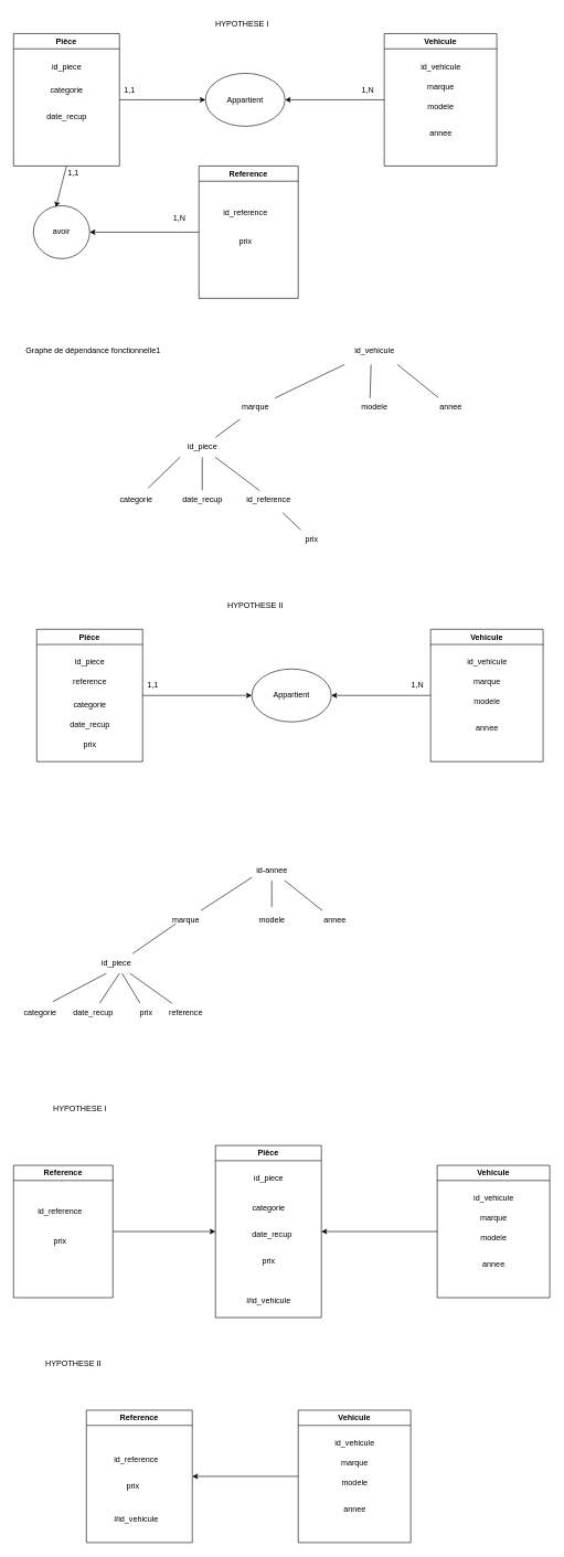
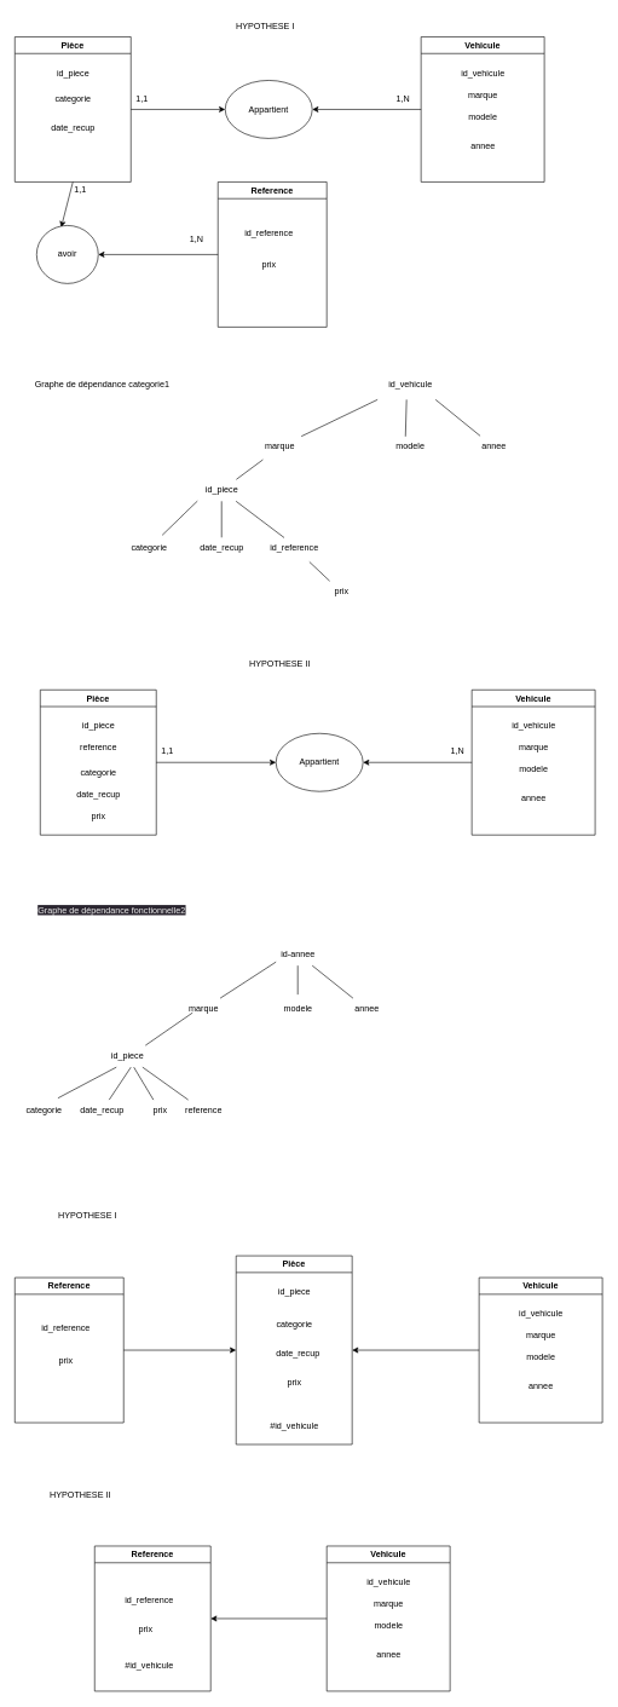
  <mxCell id="0" />
  <mxCell id="1" parent="0" />
  <mxCell id="2" style="edgeStyle=none;html=1;exitX=1;exitY=0.5;exitDx=0;exitDy=0;entryX=0;entryY=0.5;entryDx=0;entryDy=0;" edge="1" parent="1" source="4" target="14"><mxGeometry relative="1" as="geometry" /></mxCell>
  <mxCell id="3" style="edgeStyle=none;html=1;exitX=0.5;exitY=1;exitDx=0;exitDy=0;entryX=0.398;entryY=0.033;entryDx=0;entryDy=0;entryPerimeter=0;" edge="1" parent="1" source="4" target="19"><mxGeometry relative="1" as="geometry" /></mxCell>
  <mxCell id="4" value="Pièce" style="swimlane;whiteSpace=wrap;html=1;" vertex="1" parent="1"><mxGeometry x="20" y="50" width="160" height="200" as="geometry" /></mxCell>
  <mxCell id="5" value="categorie" style="text;html=1;align=center;verticalAlign=middle;resizable=0;points=[];autosize=1;strokeColor=none;fillColor=none;" vertex="1" parent="4"><mxGeometry x="45" y="70" width="70" height="30" as="geometry" /></mxCell>
  <mxCell id="6" value="date_recup" style="text;html=1;align=center;verticalAlign=middle;resizable=0;points=[];autosize=1;strokeColor=none;fillColor=none;" vertex="1" parent="4"><mxGeometry x="40" y="110" width="80" height="30" as="geometry" /></mxCell>
  <mxCell id="7" value="id_piece" style="text;html=1;align=center;verticalAlign=middle;resizable=0;points=[];autosize=1;strokeColor=none;fillColor=none;" vertex="1" parent="4"><mxGeometry x="45" y="35" width="70" height="30" as="geometry" /></mxCell>
  <mxCell id="8" style="edgeStyle=none;html=1;exitX=0;exitY=0.5;exitDx=0;exitDy=0;entryX=1;entryY=0.5;entryDx=0;entryDy=0;" edge="1" parent="1" source="9" target="14"><mxGeometry relative="1" as="geometry" /></mxCell>
  <mxCell id="9" value="Vehicule" style="swimlane;whiteSpace=wrap;html=1;" vertex="1" parent="1"><mxGeometry x="580" y="50" width="170" height="200" as="geometry" /></mxCell>
  <mxCell id="10" value="id_vehicule" style="text;html=1;align=center;verticalAlign=middle;resizable=0;points=[];autosize=1;strokeColor=none;fillColor=none;" vertex="1" parent="9"><mxGeometry x="45" y="35" width="80" height="30" as="geometry" /></mxCell>
  <mxCell id="11" value="marque" style="text;html=1;align=center;verticalAlign=middle;resizable=0;points=[];autosize=1;strokeColor=none;fillColor=none;" vertex="1" parent="9"><mxGeometry x="55" y="65" width="60" height="30" as="geometry" /></mxCell>
  <mxCell id="12" value="modele" style="text;html=1;align=center;verticalAlign=middle;resizable=0;points=[];autosize=1;strokeColor=none;fillColor=none;" vertex="1" parent="9"><mxGeometry x="55" y="95" width="60" height="30" as="geometry" /></mxCell>
  <mxCell id="13" value="annee" style="text;html=1;align=center;verticalAlign=middle;resizable=0;points=[];autosize=1;strokeColor=none;fillColor=none;" vertex="1" parent="9"><mxGeometry x="55" y="135" width="60" height="30" as="geometry" /></mxCell>
  <mxCell id="14" value="Appartient" style="ellipse;whiteSpace=wrap;html=1;" vertex="1" parent="1"><mxGeometry x="310" y="110" width="120" height="80" as="geometry" /></mxCell>
  <mxCell id="15" style="edgeStyle=none;html=1;exitX=0;exitY=0.5;exitDx=0;exitDy=0;" edge="1" parent="1" source="16" target="19"><mxGeometry relative="1" as="geometry" /></mxCell>
  <mxCell id="16" value="Reference" style="swimlane;whiteSpace=wrap;html=1;" vertex="1" parent="1"><mxGeometry x="300" y="250" width="150" height="200" as="geometry" /></mxCell>
  <mxCell id="17" value="id_reference" style="text;html=1;align=center;verticalAlign=middle;resizable=0;points=[];autosize=1;strokeColor=none;fillColor=none;" vertex="1" parent="16"><mxGeometry x="25" y="55" width="90" height="30" as="geometry" /></mxCell>
  <mxCell id="18" value="prix" style="text;html=1;align=center;verticalAlign=middle;resizable=0;points=[];autosize=1;strokeColor=none;fillColor=none;" vertex="1" parent="16"><mxGeometry x="50" y="100" width="40" height="30" as="geometry" /></mxCell>
  <mxCell id="19" value="avoir" style="ellipse;whiteSpace=wrap;html=1;" vertex="1" parent="1"><mxGeometry x="50" y="310" width="85" height="80" as="geometry" /></mxCell>
  <mxCell id="20" value="HYPOTHESE I" style="text;html=1;align=center;verticalAlign=middle;resizable=0;points=[];autosize=1;strokeColor=none;fillColor=none;" vertex="1" parent="1"><mxGeometry x="315" y="20" width="100" height="30" as="geometry" /></mxCell>
  <mxCell id="21" style="edgeStyle=none;html=1;exitX=1;exitY=0.5;exitDx=0;exitDy=0;entryX=0;entryY=0.5;entryDx=0;entryDy=0;" edge="1" parent="1" source="22" target="28"><mxGeometry relative="1" as="geometry" /></mxCell>
  <mxCell id="22" value="Pièce" style="swimlane;whiteSpace=wrap;html=1;" vertex="1" parent="1"><mxGeometry x="55" y="950" width="160" height="200" as="geometry" /></mxCell>
  <mxCell id="23" value="date_recup" style="text;html=1;align=center;verticalAlign=middle;resizable=0;points=[];autosize=1;strokeColor=none;fillColor=none;" vertex="1" parent="22"><mxGeometry x="40" y="130" width="80" height="30" as="geometry" /></mxCell>
  <mxCell id="24" value="id_piece" style="text;html=1;align=center;verticalAlign=middle;resizable=0;points=[];autosize=1;strokeColor=none;fillColor=none;" vertex="1" parent="22"><mxGeometry x="45" y="35" width="70" height="30" as="geometry" /></mxCell>
  <mxCell id="25" value="prix" style="text;html=1;align=center;verticalAlign=middle;resizable=0;points=[];autosize=1;strokeColor=none;fillColor=none;" vertex="1" parent="22"><mxGeometry x="60" y="160" width="40" height="30" as="geometry" /></mxCell>
  <mxCell id="26" value="reference" style="text;html=1;align=center;verticalAlign=middle;resizable=0;points=[];autosize=1;strokeColor=none;fillColor=none;" vertex="1" parent="22"><mxGeometry x="45" y="65" width="70" height="30" as="geometry" /></mxCell>
  <mxCell id="27" value="categorie" style="text;html=1;align=center;verticalAlign=middle;resizable=0;points=[];autosize=1;strokeColor=none;fillColor=none;" vertex="1" parent="22"><mxGeometry x="45" y="100" width="70" height="30" as="geometry" /></mxCell>
  <mxCell id="28" value="Appartient" style="ellipse;whiteSpace=wrap;html=1;" vertex="1" parent="1"><mxGeometry x="380" y="1010" width="120" height="80" as="geometry" /></mxCell>
  <mxCell id="29" style="edgeStyle=none;html=1;exitX=0;exitY=0.5;exitDx=0;exitDy=0;entryX=1;entryY=0.5;entryDx=0;entryDy=0;" edge="1" parent="1" source="30" target="28"><mxGeometry relative="1" as="geometry" /></mxCell>
  <mxCell id="30" value="Vehicule" style="swimlane;whiteSpace=wrap;html=1;" vertex="1" parent="1"><mxGeometry x="650" y="950" width="170" height="200" as="geometry" /></mxCell>
  <mxCell id="31" value="id_vehicule" style="text;html=1;align=center;verticalAlign=middle;resizable=0;points=[];autosize=1;strokeColor=none;fillColor=none;" vertex="1" parent="30"><mxGeometry x="45" y="35" width="80" height="30" as="geometry" /></mxCell>
  <mxCell id="32" value="marque" style="text;html=1;align=center;verticalAlign=middle;resizable=0;points=[];autosize=1;strokeColor=none;fillColor=none;" vertex="1" parent="30"><mxGeometry x="55" y="65" width="60" height="30" as="geometry" /></mxCell>
  <mxCell id="33" value="modele" style="text;html=1;align=center;verticalAlign=middle;resizable=0;points=[];autosize=1;strokeColor=none;fillColor=none;" vertex="1" parent="30"><mxGeometry x="55" y="95" width="60" height="30" as="geometry" /></mxCell>
  <mxCell id="34" value="annee" style="text;html=1;align=center;verticalAlign=middle;resizable=0;points=[];autosize=1;strokeColor=none;fillColor=none;" vertex="1" parent="30"><mxGeometry x="55" y="135" width="60" height="30" as="geometry" /></mxCell>
  <mxCell id="35" value="HYPOTHESE II" style="text;html=1;align=center;verticalAlign=middle;resizable=0;points=[];autosize=1;strokeColor=none;fillColor=none;" vertex="1" parent="1"><mxGeometry x="330" y="900" width="110" height="30" as="geometry" /></mxCell>
  <mxCell id="36" value="1,1" style="text;html=1;align=center;verticalAlign=middle;resizable=0;points=[];autosize=1;strokeColor=none;fillColor=none;" vertex="1" parent="1"><mxGeometry x="175" y="120" width="40" height="30" as="geometry" /></mxCell>
  <mxCell id="37" value="1,N" style="text;html=1;align=center;verticalAlign=middle;resizable=0;points=[];autosize=1;strokeColor=none;fillColor=none;" vertex="1" parent="1"><mxGeometry x="535" y="120" width="40" height="30" as="geometry" /></mxCell>
  <mxCell id="38" value="1,1" style="text;html=1;align=center;verticalAlign=middle;resizable=0;points=[];autosize=1;strokeColor=none;fillColor=none;" vertex="1" parent="1"><mxGeometry x="90" y="245" width="40" height="30" as="geometry" /></mxCell>
  <mxCell id="39" value="1,N" style="text;html=1;align=center;verticalAlign=middle;resizable=0;points=[];autosize=1;strokeColor=none;fillColor=none;" vertex="1" parent="1"><mxGeometry x="250" y="315" width="40" height="30" as="geometry" /></mxCell>
  <mxCell id="40" value="1,1" style="text;html=1;align=center;verticalAlign=middle;resizable=0;points=[];autosize=1;strokeColor=none;fillColor=none;" vertex="1" parent="1"><mxGeometry x="210" y="1020" width="40" height="30" as="geometry" /></mxCell>
  <mxCell id="41" value="1,N" style="text;html=1;align=center;verticalAlign=middle;resizable=0;points=[];autosize=1;strokeColor=none;fillColor=none;" vertex="1" parent="1"><mxGeometry x="610" y="1020" width="40" height="30" as="geometry" /></mxCell>
- <mxCell id="42" value="Graphe de dépendance fonctionnelle1" style="text;html=1;align=center;verticalAlign=middle;resizable=0;points=[];autosize=1;strokeColor=none;fillColor=none;" vertex="1" parent="1"><mxGeometry x="25" y="515" width="230" height="30" as="geometry" /></mxCell>
+ <mxCell id="42" value="Graphe de dépendance categorie1" style="text;html=1;align=center;verticalAlign=middle;resizable=0;points=[];autosize=1;strokeColor=none;fillColor=none;" vertex="1" parent="1"><mxGeometry x="25" y="515" width="230" height="30" as="geometry" /></mxCell>
  <mxCell id="43" value="id_piece" style="text;html=1;align=center;verticalAlign=middle;resizable=0;points=[];autosize=1;strokeColor=none;fillColor=none;" vertex="1" parent="1"><mxGeometry x="270" y="660" width="70" height="30" as="geometry" /></mxCell>
  <mxCell id="44" value="categorie" style="text;html=1;align=center;verticalAlign=middle;resizable=0;points=[];autosize=1;strokeColor=none;fillColor=none;" vertex="1" parent="1"><mxGeometry x="170" y="740" width="70" height="30" as="geometry" /></mxCell>
  <mxCell id="45" value="date_recup" style="text;html=1;align=center;verticalAlign=middle;resizable=0;points=[];autosize=1;strokeColor=none;fillColor=none;" vertex="1" parent="1"><mxGeometry x="265" y="740" width="80" height="30" as="geometry" /></mxCell>
  <mxCell id="46" value="id_vehicule" style="text;html=1;align=center;verticalAlign=middle;resizable=0;points=[];autosize=1;strokeColor=none;fillColor=none;" vertex="1" parent="1"><mxGeometry x="525" y="515" width="80" height="30" as="geometry" /></mxCell>
  <mxCell id="47" value="marque" style="text;html=1;align=center;verticalAlign=middle;resizable=0;points=[];autosize=1;strokeColor=none;fillColor=none;" vertex="1" parent="1"><mxGeometry x="355" y="600" width="60" height="30" as="geometry" /></mxCell>
  <mxCell id="48" value="modele" style="text;html=1;align=center;verticalAlign=middle;resizable=0;points=[];autosize=1;strokeColor=none;fillColor=none;" vertex="1" parent="1"><mxGeometry x="535" y="600" width="60" height="30" as="geometry" /></mxCell>
  <mxCell id="49" value="annee" style="text;html=1;align=center;verticalAlign=middle;resizable=0;points=[];autosize=1;strokeColor=none;fillColor=none;" vertex="1" parent="1"><mxGeometry x="650" y="600" width="60" height="30" as="geometry" /></mxCell>
  <mxCell id="50" value="id_reference" style="text;html=1;align=center;verticalAlign=middle;resizable=0;points=[];autosize=1;strokeColor=none;fillColor=none;" vertex="1" parent="1"><mxGeometry x="360" y="740" width="90" height="30" as="geometry" /></mxCell>
  <mxCell id="51" value="prix" style="text;html=1;align=center;verticalAlign=middle;resizable=0;points=[];autosize=1;strokeColor=none;fillColor=none;" vertex="1" parent="1"><mxGeometry x="450" y="800" width="40" height="30" as="geometry" /></mxCell>
  <mxCell id="52" value="" style="endArrow=none;html=1;entryX=0.117;entryY=1.092;entryDx=0;entryDy=0;entryPerimeter=0;" edge="1" parent="1" source="43" target="47"><mxGeometry width="50" height="50" relative="1" as="geometry"><mxPoint x="395" y="585" as="sourcePoint" /><mxPoint x="350" y="640" as="targetPoint" /></mxGeometry></mxCell>
  <mxCell id="53" value="" style="endArrow=none;html=1;exitX=0.759;exitY=-0.107;exitDx=0;exitDy=0;exitPerimeter=0;entryX=0.025;entryY=0.99;entryDx=0;entryDy=0;entryPerimeter=0;" edge="1" parent="1" source="44" target="43"><mxGeometry width="50" height="50" relative="1" as="geometry"><mxPoint x="230" y="670" as="sourcePoint" /><mxPoint x="280" y="620" as="targetPoint" /></mxGeometry></mxCell>
  <mxCell id="54" value="" style="endArrow=none;html=1;" edge="1" parent="1" source="47"><mxGeometry width="50" height="50" relative="1" as="geometry"><mxPoint x="460" y="520" as="sourcePoint" /><mxPoint x="520" y="550" as="targetPoint" /></mxGeometry></mxCell>
  <mxCell id="55" value="" style="endArrow=none;html=1;" edge="1" parent="1" source="45" target="43"><mxGeometry width="50" height="50" relative="1" as="geometry"><mxPoint x="350" y="670" as="sourcePoint" /><mxPoint x="400" y="620" as="targetPoint" /></mxGeometry></mxCell>
  <mxCell id="56" value="" style="endArrow=none;html=1;exitX=0.348;exitY=0.009;exitDx=0;exitDy=0;exitPerimeter=0;" edge="1" parent="1" source="50" target="43"><mxGeometry width="50" height="50" relative="1" as="geometry"><mxPoint x="350" y="670" as="sourcePoint" /><mxPoint x="400" y="620" as="targetPoint" /></mxGeometry></mxCell>
  <mxCell id="57" value="" style="endArrow=none;html=1;exitX=0.392;exitY=0.027;exitDx=0;exitDy=0;exitPerimeter=0;" edge="1" parent="1" source="48"><mxGeometry width="50" height="50" relative="1" as="geometry"><mxPoint x="560" y="520" as="sourcePoint" /><mxPoint x="560" y="550" as="targetPoint" /></mxGeometry></mxCell>
  <mxCell id="58" value="" style="endArrow=none;html=1;" edge="1" parent="1" source="49"><mxGeometry width="50" height="50" relative="1" as="geometry"><mxPoint x="540" y="530" as="sourcePoint" /><mxPoint x="600" y="550" as="targetPoint" /></mxGeometry></mxCell>
  <mxCell id="59" value="" style="endArrow=none;html=1;entryX=0.734;entryY=1.12;entryDx=0;entryDy=0;entryPerimeter=0;" edge="1" parent="1" source="51" target="50"><mxGeometry width="50" height="50" relative="1" as="geometry"><mxPoint x="350" y="700" as="sourcePoint" /><mxPoint x="400" y="650" as="targetPoint" /></mxGeometry></mxCell>
+ <mxCell id="60" value="&lt;span style=&quot;color: rgb(240, 240, 240); font-family: Helvetica; font-size: 12px; font-style: normal; font-variant-ligatures: normal; font-variant-caps: normal; font-weight: 400; letter-spacing: normal; orphans: 2; text-align: center; text-indent: 0px; text-transform: none; widows: 2; word-spacing: 0px; -webkit-text-stroke-width: 0px; background-color: rgb(42, 37, 47); text-decoration-thickness: initial; text-decoration-style: initial; text-decoration-color: initial; float: none; display: inline !important;&quot;&gt;Graphe de dépendance fonctionnelle2&lt;/span&gt;" style="text;whiteSpace=wrap;html=1;" vertex="1" parent="1"><mxGeometry x="50" y="1240" width="240" height="40" as="geometry" /></mxCell>
  <mxCell id="61" value="id-annee" style="text;html=1;align=center;verticalAlign=middle;resizable=0;points=[];autosize=1;strokeColor=none;fillColor=none;" vertex="1" parent="1"><mxGeometry x="370" y="1300" width="80" height="30" as="geometry" /></mxCell>
  <mxCell id="62" value="marque" style="text;html=1;align=center;verticalAlign=middle;resizable=0;points=[];autosize=1;strokeColor=none;fillColor=none;" vertex="1" parent="1"><mxGeometry x="250" y="1375" width="60" height="30" as="geometry" /></mxCell>
  <mxCell id="63" value="modele" style="text;html=1;align=center;verticalAlign=middle;resizable=0;points=[];autosize=1;strokeColor=none;fillColor=none;" vertex="1" parent="1"><mxGeometry x="380" y="1375" width="60" height="30" as="geometry" /></mxCell>
  <mxCell id="64" value="annee" style="text;html=1;align=center;verticalAlign=middle;resizable=0;points=[];autosize=1;strokeColor=none;fillColor=none;" vertex="1" parent="1"><mxGeometry x="475" y="1375" width="60" height="30" as="geometry" /></mxCell>
  <mxCell id="65" value="id_piece" style="text;html=1;align=center;verticalAlign=middle;resizable=0;points=[];autosize=1;strokeColor=none;fillColor=none;" vertex="1" parent="1"><mxGeometry x="140" y="1440" width="70" height="30" as="geometry" /></mxCell>
  <mxCell id="66" value="categorie" style="text;html=1;align=center;verticalAlign=middle;resizable=0;points=[];autosize=1;strokeColor=none;fillColor=none;" vertex="1" parent="1"><mxGeometry x="25" y="1515" width="70" height="30" as="geometry" /></mxCell>
  <mxCell id="67" value="date_recup" style="text;html=1;align=center;verticalAlign=middle;resizable=0;points=[];autosize=1;strokeColor=none;fillColor=none;" vertex="1" parent="1"><mxGeometry x="100" y="1515" width="80" height="30" as="geometry" /></mxCell>
  <mxCell id="68" value="prix" style="text;html=1;align=center;verticalAlign=middle;resizable=0;points=[];autosize=1;strokeColor=none;fillColor=none;" vertex="1" parent="1"><mxGeometry x="200" y="1515" width="40" height="30" as="geometry" /></mxCell>
  <mxCell id="69" value="" style="endArrow=none;html=1;" edge="1" parent="1" source="62"><mxGeometry width="50" height="50" relative="1" as="geometry"><mxPoint x="330" y="1375" as="sourcePoint" /><mxPoint x="380" y="1325" as="targetPoint" /></mxGeometry></mxCell>
  <mxCell id="70" value="" style="endArrow=none;html=1;" edge="1" parent="1"><mxGeometry width="50" height="50" relative="1" as="geometry"><mxPoint x="200" y="1440" as="sourcePoint" /><mxPoint x="265" y="1395" as="targetPoint" /></mxGeometry></mxCell>
  <mxCell id="71" value="" style="endArrow=none;html=1;exitX=0.777;exitY=-0.079;exitDx=0;exitDy=0;exitPerimeter=0;" edge="1" parent="1" source="66"><mxGeometry width="50" height="50" relative="1" as="geometry"><mxPoint x="115" y="1525" as="sourcePoint" /><mxPoint x="160" y="1470" as="targetPoint" /></mxGeometry></mxCell>
  <mxCell id="72" value="" style="endArrow=none;html=1;" edge="1" parent="1" source="67"><mxGeometry width="50" height="50" relative="1" as="geometry"><mxPoint x="180" y="1510" as="sourcePoint" /><mxPoint x="180" y="1470" as="targetPoint" /></mxGeometry></mxCell>
  <mxCell id="73" value="" style="endArrow=none;html=1;" edge="1" parent="1" source="68" target="65"><mxGeometry width="50" height="50" relative="1" as="geometry"><mxPoint x="410" y="1480" as="sourcePoint" /><mxPoint x="460" y="1430" as="targetPoint" /></mxGeometry></mxCell>
  <mxCell id="74" value="" style="endArrow=none;html=1;" edge="1" parent="1" target="61"><mxGeometry width="50" height="50" relative="1" as="geometry"><mxPoint x="410" y="1370" as="sourcePoint" /><mxPoint x="460" y="1430" as="targetPoint" /></mxGeometry></mxCell>
  <mxCell id="75" value="" style="endArrow=none;html=1;entryX=0.75;entryY=1;entryDx=0;entryDy=0;entryPerimeter=0;" edge="1" parent="1" source="64" target="61"><mxGeometry width="50" height="50" relative="1" as="geometry"><mxPoint x="410" y="1480" as="sourcePoint" /><mxPoint x="460" y="1430" as="targetPoint" /></mxGeometry></mxCell>
  <mxCell id="76" value="reference" style="text;html=1;align=center;verticalAlign=middle;resizable=0;points=[];autosize=1;strokeColor=none;fillColor=none;" vertex="1" parent="1"><mxGeometry x="245" y="1515" width="70" height="30" as="geometry" /></mxCell>
  <mxCell id="77" value="" style="endArrow=none;html=1;" edge="1" parent="1" source="76" target="65"><mxGeometry width="50" height="50" relative="1" as="geometry"><mxPoint x="390" y="1680" as="sourcePoint" /><mxPoint x="440" y="1630" as="targetPoint" /></mxGeometry></mxCell>
  <mxCell id="78" value="HYPOTHESE I" style="text;html=1;align=center;verticalAlign=middle;resizable=0;points=[];autosize=1;strokeColor=none;fillColor=none;" vertex="1" parent="1"><mxGeometry x="70" y="1660" width="100" height="30" as="geometry" /></mxCell>
  <mxCell id="79" value="Pièce" style="swimlane;whiteSpace=wrap;html=1;" vertex="1" parent="1"><mxGeometry x="325" y="1730" width="160" height="260" as="geometry" /></mxCell>
  <mxCell id="80" value="date_recup" style="text;html=1;align=center;verticalAlign=middle;resizable=0;points=[];autosize=1;strokeColor=none;fillColor=none;" vertex="1" parent="79"><mxGeometry x="45" y="120" width="80" height="30" as="geometry" /></mxCell>
  <mxCell id="81" value="id_piece" style="text;html=1;align=center;verticalAlign=middle;resizable=0;points=[];autosize=1;strokeColor=none;fillColor=none;" vertex="1" parent="79"><mxGeometry x="45" y="35" width="70" height="30" as="geometry" /></mxCell>
  <mxCell id="82" value="prix" style="text;html=1;align=center;verticalAlign=middle;resizable=0;points=[];autosize=1;strokeColor=none;fillColor=none;" vertex="1" parent="79"><mxGeometry x="60" y="160" width="40" height="30" as="geometry" /></mxCell>
  <mxCell id="83" value="categorie" style="text;html=1;align=center;verticalAlign=middle;resizable=0;points=[];autosize=1;strokeColor=none;fillColor=none;" vertex="1" parent="79"><mxGeometry x="45" y="80" width="70" height="30" as="geometry" /></mxCell>
  <mxCell id="84" value="#id_vehicule" style="text;html=1;align=center;verticalAlign=middle;resizable=0;points=[];autosize=1;strokeColor=none;fillColor=none;" vertex="1" parent="79"><mxGeometry x="35" y="220" width="90" height="30" as="geometry" /></mxCell>
  <mxCell id="85" value="Vehicule" style="swimlane;whiteSpace=wrap;html=1;" vertex="1" parent="1"><mxGeometry x="660" y="1760" width="170" height="200" as="geometry" /></mxCell>
  <mxCell id="86" value="id_vehicule" style="text;html=1;align=center;verticalAlign=middle;resizable=0;points=[];autosize=1;strokeColor=none;fillColor=none;" vertex="1" parent="85"><mxGeometry x="45" y="35" width="80" height="30" as="geometry" /></mxCell>
  <mxCell id="87" value="marque" style="text;html=1;align=center;verticalAlign=middle;resizable=0;points=[];autosize=1;strokeColor=none;fillColor=none;" vertex="1" parent="85"><mxGeometry x="55" y="65" width="60" height="30" as="geometry" /></mxCell>
  <mxCell id="88" value="modele" style="text;html=1;align=center;verticalAlign=middle;resizable=0;points=[];autosize=1;strokeColor=none;fillColor=none;" vertex="1" parent="85"><mxGeometry x="55" y="95" width="60" height="30" as="geometry" /></mxCell>
  <mxCell id="89" value="annee" style="text;html=1;align=center;verticalAlign=middle;resizable=0;points=[];autosize=1;strokeColor=none;fillColor=none;" vertex="1" parent="85"><mxGeometry x="55" y="135" width="60" height="30" as="geometry" /></mxCell>
  <mxCell id="90" value="Reference" style="swimlane;whiteSpace=wrap;html=1;" vertex="1" parent="1"><mxGeometry x="20" y="1760" width="150" height="200" as="geometry" /></mxCell>
  <mxCell id="91" value="id_reference" style="text;html=1;align=center;verticalAlign=middle;resizable=0;points=[];autosize=1;strokeColor=none;fillColor=none;" vertex="1" parent="90"><mxGeometry x="25" y="55" width="90" height="30" as="geometry" /></mxCell>
  <mxCell id="92" value="prix" style="text;html=1;align=center;verticalAlign=middle;resizable=0;points=[];autosize=1;strokeColor=none;fillColor=none;" vertex="1" parent="90"><mxGeometry x="50" y="100" width="40" height="30" as="geometry" /></mxCell>
  <mxCell id="93" value="" style="endArrow=classic;html=1;entryX=1;entryY=0.5;entryDx=0;entryDy=0;exitX=0;exitY=0.5;exitDx=0;exitDy=0;" edge="1" parent="1" source="85" target="79"><mxGeometry width="50" height="50" relative="1" as="geometry"><mxPoint x="330" y="1760" as="sourcePoint" /><mxPoint x="380" y="1710" as="targetPoint" /></mxGeometry></mxCell>
  <mxCell id="94" value="" style="endArrow=classic;html=1;exitX=1;exitY=0.5;exitDx=0;exitDy=0;entryX=0;entryY=0.5;entryDx=0;entryDy=0;" edge="1" parent="1" source="90" target="79"><mxGeometry width="50" height="50" relative="1" as="geometry"><mxPoint x="330" y="1880" as="sourcePoint" /><mxPoint x="380" y="1830" as="targetPoint" /></mxGeometry></mxCell>
  <mxCell id="95" value="HYPOTHESE II" style="text;html=1;align=center;verticalAlign=middle;resizable=0;points=[];autosize=1;strokeColor=none;fillColor=none;" vertex="1" parent="1"><mxGeometry x="55" y="2045" width="110" height="30" as="geometry" /></mxCell>
  <mxCell id="96" value="Reference" style="swimlane;whiteSpace=wrap;html=1;" vertex="1" parent="1"><mxGeometry x="130" y="2130" width="160" height="200" as="geometry" /></mxCell>
  <mxCell id="97" value="id_reference" style="text;html=1;align=center;verticalAlign=middle;resizable=0;points=[];autosize=1;strokeColor=none;fillColor=none;" vertex="1" parent="96"><mxGeometry x="30" y="60" width="90" height="30" as="geometry" /></mxCell>
  <mxCell id="98" value="prix" style="text;html=1;align=center;verticalAlign=middle;resizable=0;points=[];autosize=1;strokeColor=none;fillColor=none;" vertex="1" parent="96"><mxGeometry x="50" y="100" width="40" height="30" as="geometry" /></mxCell>
  <mxCell id="99" value="#id_vehicule" style="text;html=1;align=center;verticalAlign=middle;resizable=0;points=[];autosize=1;strokeColor=none;fillColor=none;" vertex="1" parent="96"><mxGeometry x="30" y="150" width="90" height="30" as="geometry" /></mxCell>
  <mxCell id="100" value="Vehicule" style="swimlane;whiteSpace=wrap;html=1;" vertex="1" parent="1"><mxGeometry x="450" y="2130" width="170" height="200" as="geometry" /></mxCell>
  <mxCell id="101" value="id_vehicule" style="text;html=1;align=center;verticalAlign=middle;resizable=0;points=[];autosize=1;strokeColor=none;fillColor=none;" vertex="1" parent="100"><mxGeometry x="45" y="35" width="80" height="30" as="geometry" /></mxCell>
  <mxCell id="102" value="marque" style="text;html=1;align=center;verticalAlign=middle;resizable=0;points=[];autosize=1;strokeColor=none;fillColor=none;" vertex="1" parent="100"><mxGeometry x="55" y="65" width="60" height="30" as="geometry" /></mxCell>
  <mxCell id="103" value="modele" style="text;html=1;align=center;verticalAlign=middle;resizable=0;points=[];autosize=1;strokeColor=none;fillColor=none;" vertex="1" parent="100"><mxGeometry x="55" y="95" width="60" height="30" as="geometry" /></mxCell>
  <mxCell id="104" value="annee" style="text;html=1;align=center;verticalAlign=middle;resizable=0;points=[];autosize=1;strokeColor=none;fillColor=none;" vertex="1" parent="100"><mxGeometry x="55" y="135" width="60" height="30" as="geometry" /></mxCell>
  <mxCell id="105" value="" style="endArrow=classic;html=1;entryX=1;entryY=0.5;entryDx=0;entryDy=0;exitX=0;exitY=0.5;exitDx=0;exitDy=0;" edge="1" parent="1" source="100" target="96"><mxGeometry width="50" height="50" relative="1" as="geometry"><mxPoint x="450" y="2310" as="sourcePoint" /><mxPoint x="500" y="2260" as="targetPoint" /></mxGeometry></mxCell>
